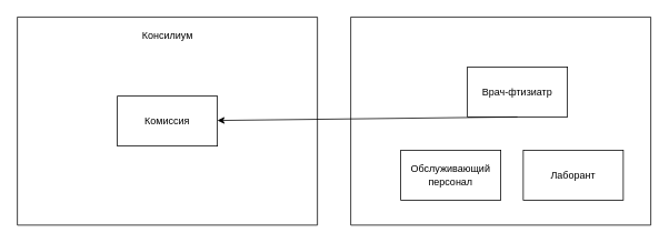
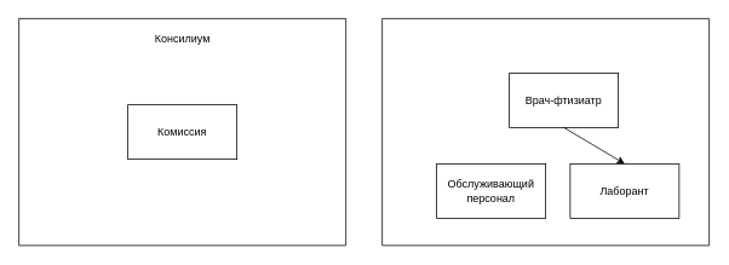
  <mxCell id="0" />
  <mxCell id="1" parent="0" />
  <mxCell id="2" value="" style="swimlane;startSize=0;" vertex="1" parent="1"><mxGeometry x="20" y="20" width="360" height="250" as="geometry" /></mxCell>
  <mxCell id="3" value="Консилиум" style="text;html=1;align=center;verticalAlign=middle;resizable=0;points=[];autosize=1;strokeColor=none;fillColor=none;" vertex="1" parent="2"><mxGeometry x="135" y="8" width="90" height="30" as="geometry" /></mxCell>
  <mxCell id="4" value="Комиссия" style="rounded=0;whiteSpace=wrap;html=1;" vertex="1" parent="2"><mxGeometry x="120" y="95" width="120" height="60" as="geometry" /></mxCell>
  <mxCell id="5" value="" style="swimlane;startSize=0;" vertex="1" parent="1"><mxGeometry x="420" y="20" width="360" height="250" as="geometry" /></mxCell>
  <mxCell id="6" value="Врач-фтизиатр" style="rounded=0;whiteSpace=wrap;html=1;" vertex="1" parent="5"><mxGeometry x="140" y="60" width="120" height="60" as="geometry" /></mxCell>
  <mxCell id="7" value="Лаборант" style="rounded=0;whiteSpace=wrap;html=1;" vertex="1" parent="5"><mxGeometry x="207" y="160" width="120" height="60" as="geometry" /></mxCell>
  <mxCell id="8" value="Обслуживающий персонал" style="rounded=0;whiteSpace=wrap;html=1;" vertex="1" parent="5"><mxGeometry x="60" y="160" width="120" height="60" as="geometry" /></mxCell>
- <mxCell id="9" value="" style="endArrow=classic;html=1;rounded=0;exitX=0.5;exitY=1;exitDx=0;exitDy=0;" edge="1" parent="5" source="6" target="4"><mxGeometry width="50" height="50" relative="1" as="geometry"><mxPoint x="-110" y="280" as="sourcePoint" /><mxPoint x="-60" y="230" as="targetPoint" /></mxGeometry></mxCell>
+ <mxCell id="9" value="" style="endArrow=classic;html=1;rounded=0;exitX=0.5;exitY=1;exitDx=0;exitDy=0;entryX=0.5;entryY=0;entryDx=0;entryDy=0;" edge="1" parent="5" source="6" target="7"><mxGeometry width="50" height="50" relative="1" as="geometry"><mxPoint x="-110" y="280" as="sourcePoint" /><mxPoint x="-60" y="230" as="targetPoint" /></mxGeometry></mxCell>
